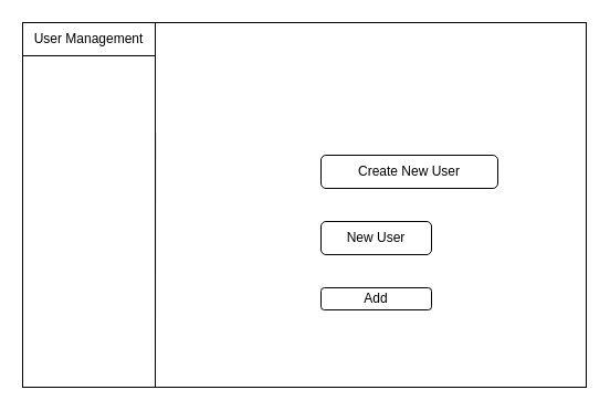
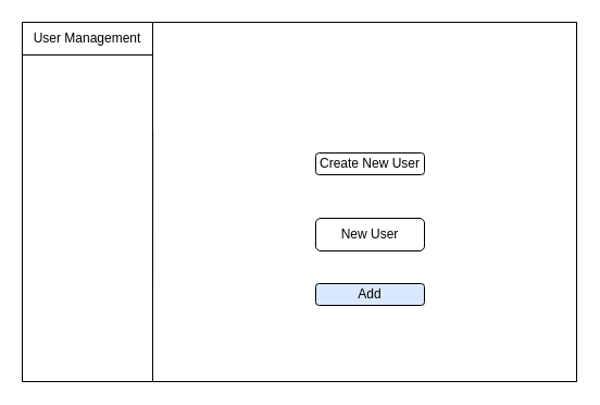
  <mxCell id="0" />
  <mxCell id="1" parent="0" />
  <mxCell id="2" value="" style="rounded=0;whiteSpace=wrap;html=1;" vertex="1" parent="1"><mxGeometry x="20" y="20" width="510" height="330" as="geometry" /></mxCell>
  <mxCell id="3" value="User Management" style="rounded=0;whiteSpace=wrap;html=1;" vertex="1" parent="1"><mxGeometry x="20" y="20" width="120" height="30" as="geometry" /></mxCell>
  <mxCell id="4" value="" style="endArrow=none;html=1;rounded=0;entryX=0.095;entryY=0.192;entryDx=0;entryDy=0;entryPerimeter=0;" edge="1" parent="1"><mxGeometry width="50" height="50" relative="1" as="geometry"><mxPoint x="140.1" y="120.08" as="sourcePoint" /><mxPoint x="140" y="50" as="targetPoint" /><Array as="points"><mxPoint x="140" y="350" /></Array></mxGeometry></mxCell>
- <mxCell id="5" value="Create New User" style="rounded=1;whiteSpace=wrap;html=1;" vertex="1" parent="1"><mxGeometry x="290" y="140" width="160" height="30" as="geometry" /></mxCell>
+ <mxCell id="5" value="Create New User" style="rounded=1;whiteSpace=wrap;html=1;" vertex="1" parent="1"><mxGeometry x="290" y="140" width="100" height="20" as="geometry" /></mxCell>
  <mxCell id="6" value="New User" style="rounded=1;whiteSpace=wrap;html=1;" vertex="1" parent="1"><mxGeometry x="290" y="200" width="100" height="30" as="geometry" /></mxCell>
- <mxCell id="7" value="Add" style="rounded=1;whiteSpace=wrap;html=1;" vertex="1" parent="1"><mxGeometry x="290" y="260" width="100" height="20" as="geometry" /></mxCell>
+ <mxCell id="7" value="Add" style="rounded=1;whiteSpace=wrap;html=1;fillColor=#dae8fc;" vertex="1" parent="1"><mxGeometry x="290" y="260" width="100" height="20" as="geometry" /></mxCell>
